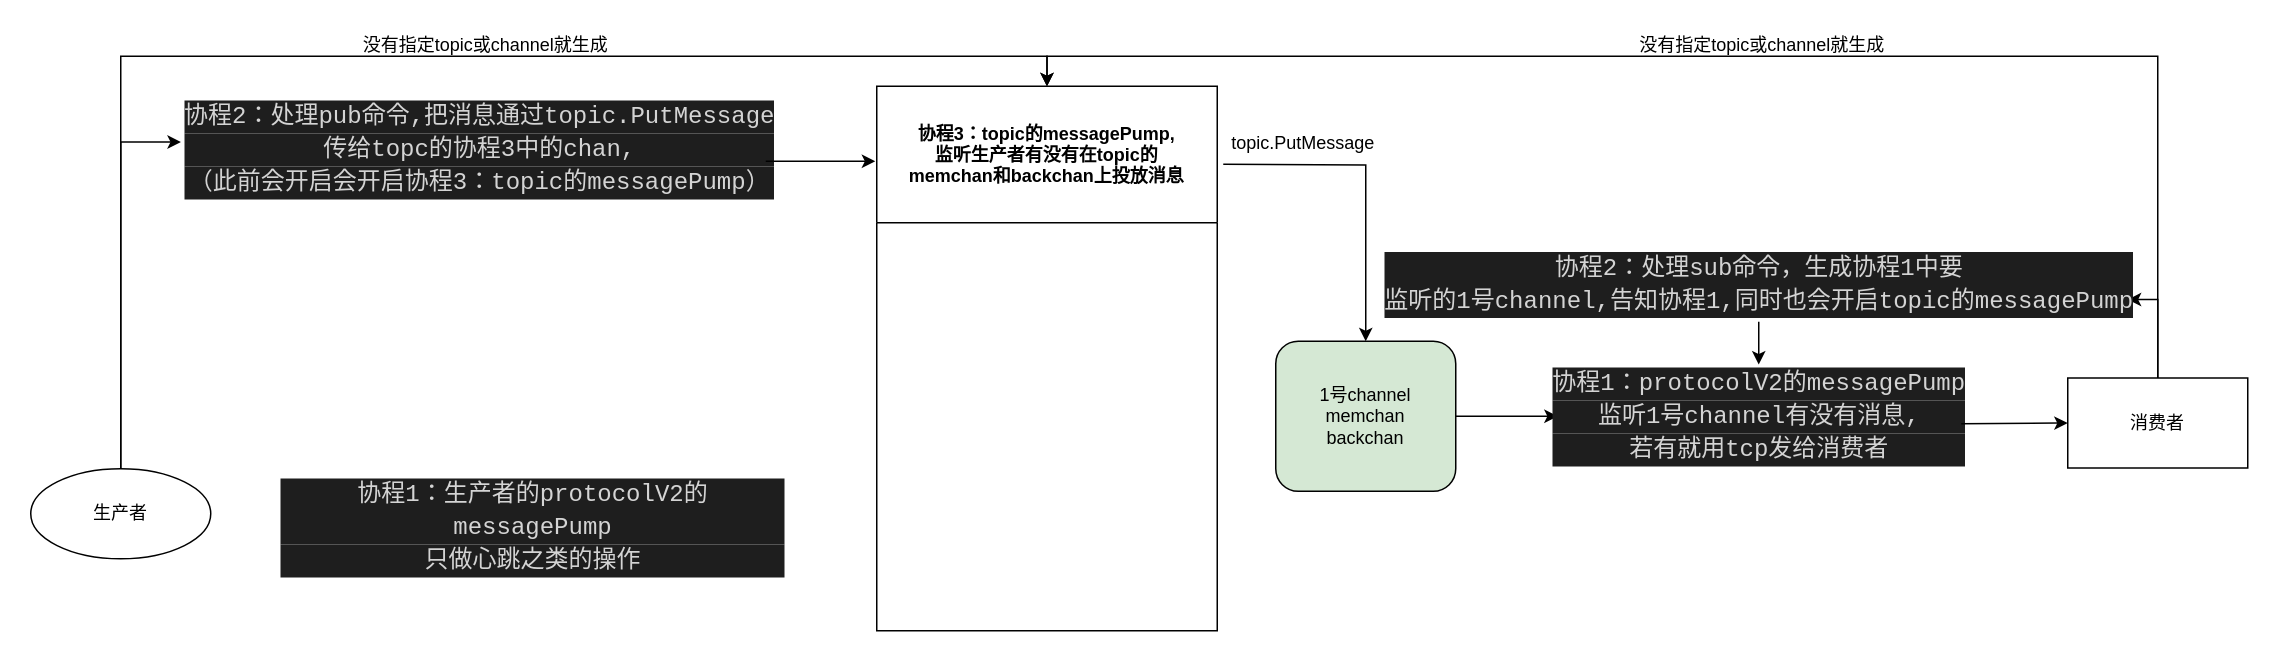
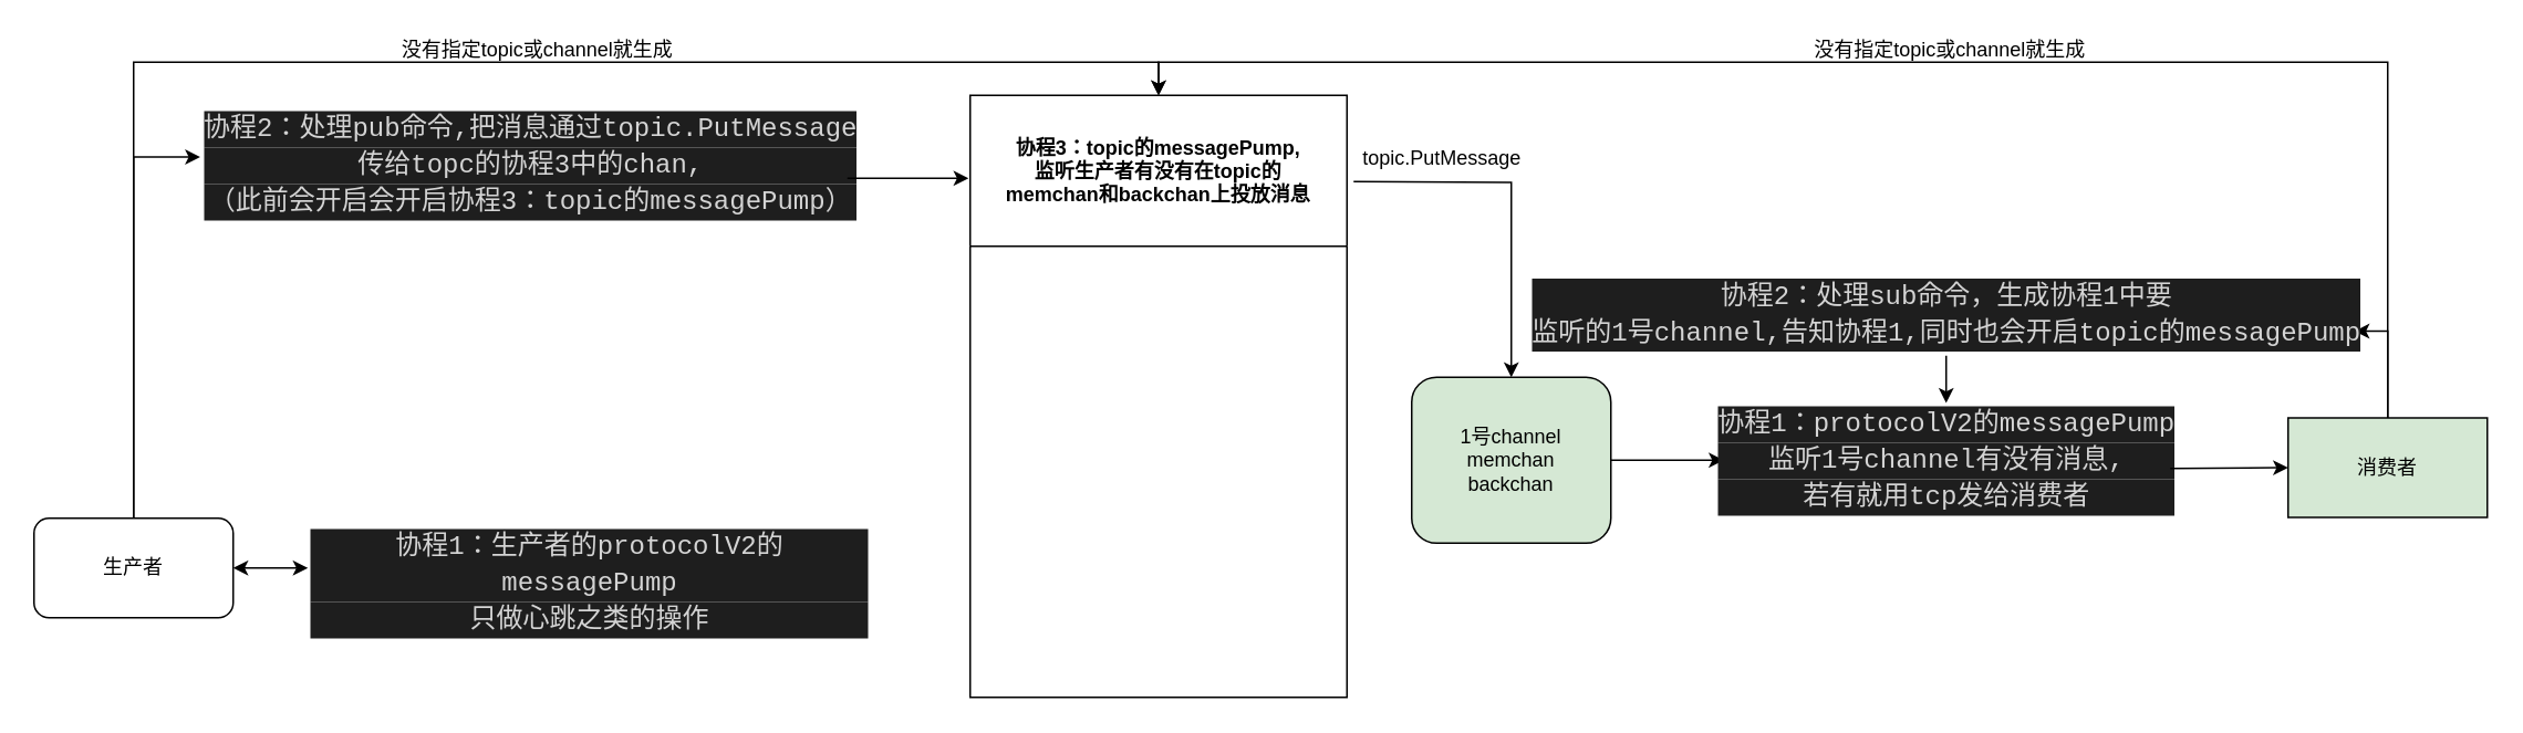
  <mxCell id="0" />
  <mxCell id="1" parent="0" />
  <mxCell id="2" style="edgeStyle=orthogonalEdgeStyle;rounded=0;orthogonalLoop=1;jettySize=auto;html=1;entryX=0.5;entryY=0;entryDx=0;entryDy=0;" parent="1" target="4" edge="1"><mxGeometry relative="1" as="geometry"><mxPoint x="815" y="109" as="sourcePoint" /><mxPoint x="816.902" y="105.649" as="targetPoint" /></mxGeometry></mxCell>
  <mxCell id="3" style="edgeStyle=orthogonalEdgeStyle;rounded=0;orthogonalLoop=1;jettySize=auto;html=1;exitX=1;exitY=0.5;exitDx=0;exitDy=0;" parent="1" source="4" target="8" edge="1"><mxGeometry relative="1" as="geometry" /></mxCell>
  <mxCell id="4" value="1号channel&lt;br&gt;memchan&lt;br&gt;backchan" style="rounded=1;whiteSpace=wrap;html=1;fillColor=#d5e8d4;" parent="1" vertex="1"><mxGeometry x="850" y="227" width="120" height="100" as="geometry" /></mxCell>
  <mxCell id="5" style="edgeStyle=orthogonalEdgeStyle;rounded=0;orthogonalLoop=1;jettySize=auto;html=1;exitX=0.5;exitY=0;exitDx=0;exitDy=0;entryX=1.002;entryY=0.704;entryDx=0;entryDy=0;entryPerimeter=0;" parent="1" source="7" target="14" edge="1"><mxGeometry relative="1" as="geometry" /></mxCell>
  <mxCell id="6" style="edgeStyle=orthogonalEdgeStyle;rounded=0;orthogonalLoop=1;jettySize=auto;html=1;exitX=0.5;exitY=0;exitDx=0;exitDy=0;entryX=0.5;entryY=0;entryDx=0;entryDy=0;" parent="1" source="7" target="19" edge="1"><mxGeometry relative="1" as="geometry" /></mxCell>
- <mxCell id="7" value="消费者" style="rounded=0;whiteSpace=wrap;html=1;" parent="1" vertex="1"><mxGeometry x="1378" y="251.5" width="120" height="60" as="geometry" /></mxCell>
+ <mxCell id="7" value="消费者" style="rounded=0;whiteSpace=wrap;html=1;fillColor=#d5e8d4;" parent="1" vertex="1"><mxGeometry x="1378" y="251.5" width="120" height="60" as="geometry" /></mxCell>
  <mxCell id="8" value="&lt;div style=&quot;color: rgb(212 , 212 , 212) ; background-color: rgb(30 , 30 , 30) ; font-family: &amp;#34;consolas&amp;#34; , &amp;#34;courier new&amp;#34; , monospace ; font-size: 16px ; line-height: 22px&quot;&gt;协程1：protocolV2的messagePump&lt;/div&gt;&lt;div style=&quot;color: rgb(212 , 212 , 212) ; background-color: rgb(30 , 30 , 30) ; font-family: &amp;#34;consolas&amp;#34; , &amp;#34;courier new&amp;#34; , monospace ; font-size: 16px ; line-height: 22px&quot;&gt;监听1号channel有没有消息,&lt;/div&gt;&lt;div style=&quot;color: rgb(212 , 212 , 212) ; background-color: rgb(30 , 30 , 30) ; font-family: &amp;#34;consolas&amp;#34; , &amp;#34;courier new&amp;#34; , monospace ; font-size: 16px ; line-height: 22px&quot;&gt;若有就用tcp发给消费者&lt;/div&gt;" style="text;html=1;align=center;verticalAlign=middle;resizable=0;points=[];autosize=1;" parent="1" vertex="1"><mxGeometry x="1038" y="242.5" width="268" height="69" as="geometry" /></mxCell>
  <mxCell id="9" style="edgeStyle=orthogonalEdgeStyle;rounded=0;orthogonalLoop=1;jettySize=auto;html=1;exitX=0.5;exitY=0;exitDx=0;exitDy=0;entryX=-0.01;entryY=0.431;entryDx=0;entryDy=0;entryPerimeter=0;" parent="1" source="11" target="18" edge="1"><mxGeometry relative="1" as="geometry"><Array as="points"><mxPoint x="80" y="94" /></Array></mxGeometry></mxCell>
  <mxCell id="10" style="edgeStyle=orthogonalEdgeStyle;rounded=0;orthogonalLoop=1;jettySize=auto;html=1;exitX=0.5;exitY=0;exitDx=0;exitDy=0;entryX=0.5;entryY=0;entryDx=0;entryDy=0;" parent="1" source="11" target="19" edge="1"><mxGeometry relative="1" as="geometry"><mxPoint x="710.6" y="54.4" as="targetPoint" /></mxGeometry></mxCell>
- <mxCell id="11" value="生产者" style="ellipse;whiteSpace=wrap;html=1;" parent="1" vertex="1"><mxGeometry x="20" y="312" width="120" height="60" as="geometry" /></mxCell>
+ <mxCell id="11" value="生产者" style="rounded=1;whiteSpace=wrap;html=1;" parent="1" vertex="1"><mxGeometry x="20" y="312" width="120" height="60" as="geometry" /></mxCell>
  <mxCell id="12" value="&lt;div style=&quot;font-style: normal ; font-weight: 400 ; letter-spacing: normal ; text-align: center ; text-indent: 0px ; text-transform: none ; word-spacing: 0px ; color: rgb(212 , 212 , 212) ; background-color: rgb(30 , 30 , 30) ; font-family: &amp;#34;consolas&amp;#34; , &amp;#34;courier new&amp;#34; , monospace ; font-size: 16px ; line-height: 22px&quot;&gt;协程1：生产者的protocolV2的messagePump&lt;/div&gt;&lt;div style=&quot;font-style: normal ; font-weight: 400 ; letter-spacing: normal ; text-align: center ; text-indent: 0px ; text-transform: none ; word-spacing: 0px ; color: rgb(212 , 212 , 212) ; background-color: rgb(30 , 30 , 30) ; font-family: &amp;#34;consolas&amp;#34; , &amp;#34;courier new&amp;#34; , monospace ; font-size: 16px ; line-height: 22px&quot;&gt;只做心跳之类的操作&lt;/div&gt;" style="text;whiteSpace=wrap;html=1;" parent="1" vertex="1"><mxGeometry x="185" y="312" width="338" height="60" as="geometry" /></mxCell>
  <mxCell id="13" value="" style="edgeStyle=orthogonalEdgeStyle;rounded=0;orthogonalLoop=1;jettySize=auto;html=1;" parent="1" source="14" target="8" edge="1"><mxGeometry relative="1" as="geometry" /></mxCell>
  <mxCell id="14" value="&lt;div style=&quot;color: rgb(212 , 212 , 212) ; background-color: rgb(30 , 30 , 30) ; font-family: &amp;#34;consolas&amp;#34; , &amp;#34;courier new&amp;#34; , monospace ; font-size: 16px ; line-height: 22px&quot;&gt;协程2：处理sub命令，生成协程1中要&lt;/div&gt;&lt;div style=&quot;color: rgb(212 , 212 , 212) ; background-color: rgb(30 , 30 , 30) ; font-family: &amp;#34;consolas&amp;#34; , &amp;#34;courier new&amp;#34; , monospace ; font-size: 16px ; line-height: 22px&quot;&gt;监听的1号channel,告知协程1,同时也会开启topic的messagePump&lt;/div&gt;" style="text;html=1;align=center;verticalAlign=middle;resizable=0;points=[];autosize=1;" parent="1" vertex="1"><mxGeometry x="927" y="164" width="490" height="50" as="geometry" /></mxCell>
  <mxCell id="15" value="&lt;div style=&quot;color: rgb(212 , 212 , 212) ; background-color: rgb(30 , 30 , 30) ; font-family: &amp;#34;consolas&amp;#34; , &amp;#34;courier new&amp;#34; , monospace ; font-size: 16px ; line-height: 22px&quot;&gt;&lt;br&gt;&lt;/div&gt;" style="text;html=1;align=center;verticalAlign=middle;resizable=0;points=[];autosize=1;" parent="1" vertex="1"><mxGeometry x="740" y="89" width="10" height="26" as="geometry" /></mxCell>
  <mxCell id="16" value="没有指定topic或channel就生成" style="text;html=1;align=center;verticalAlign=middle;resizable=0;points=[];autosize=1;" parent="1" vertex="1"><mxGeometry x="1084" y="20" width="180" height="20" as="geometry" /></mxCell>
  <mxCell id="17" value="没有指定topic或channel就生成" style="text;html=1;align=center;verticalAlign=middle;resizable=0;points=[];autosize=1;" parent="1" vertex="1"><mxGeometry x="233" y="20" width="180" height="20" as="geometry" /></mxCell>
  <mxCell id="18" value="&lt;div style=&quot;color: rgb(212 , 212 , 212) ; background-color: rgb(30 , 30 , 30) ; font-family: &amp;#34;consolas&amp;#34; , &amp;#34;courier new&amp;#34; , monospace ; font-size: 16px ; line-height: 22px&quot;&gt;协程2：处理pub命令,把消息通过topic.PutMessage&lt;/div&gt;&lt;div style=&quot;color: rgb(212 , 212 , 212) ; background-color: rgb(30 , 30 , 30) ; font-family: &amp;#34;consolas&amp;#34; , &amp;#34;courier new&amp;#34; , monospace ; font-size: 16px ; line-height: 22px&quot;&gt;传给topc的协程3中的chan,&lt;/div&gt;&lt;div style=&quot;color: rgb(212 , 212 , 212) ; background-color: rgb(30 , 30 , 30) ; font-family: &amp;#34;consolas&amp;#34; , &amp;#34;courier new&amp;#34; , monospace ; font-size: 16px ; line-height: 22px&quot;&gt;（此前会开启会开启协程3：topic的messagePump）&lt;/div&gt;" style="text;html=1;align=center;verticalAlign=middle;resizable=0;points=[];autosize=1;" parent="1" vertex="1"><mxGeometry x="124" y="64" width="390" height="70" as="geometry" /></mxCell>
  <mxCell id="19" value="协程3：topic的messagePump,&#10;监听生产者有没有在topic的&#10;memchan和backchan上投放消息" style="swimlane;startSize=91;" parent="1" vertex="1"><mxGeometry x="584" y="57" width="227" height="363" as="geometry"><mxRectangle x="-206" y="293" width="210" height="91" as="alternateBounds" /></mxGeometry></mxCell>
  <mxCell id="20" value="" style="endArrow=classic;html=1;" parent="1" edge="1"><mxGeometry width="50" height="50" relative="1" as="geometry"><mxPoint x="510" y="107" as="sourcePoint" /><mxPoint x="583" y="107" as="targetPoint" /></mxGeometry></mxCell>
  <mxCell id="21" value="topic.PutMessage" style="text;html=1;align=center;verticalAlign=middle;resizable=0;points=[];autosize=1;" parent="1" vertex="1"><mxGeometry x="815" y="86" width="105" height="18" as="geometry" /></mxCell>
  <mxCell id="22" value="" style="endArrow=classic;html=1;entryX=0;entryY=0.5;entryDx=0;entryDy=0;" parent="1" target="7" edge="1"><mxGeometry width="50" height="50" relative="1" as="geometry"><mxPoint x="1307" y="282" as="sourcePoint" /><mxPoint x="1340" y="261" as="targetPoint" /><Array as="points" /></mxGeometry></mxCell>
+ <mxCell id="23" value="" style="endArrow=classic;startArrow=classic;html=1;exitX=1;exitY=0.5;exitDx=0;exitDy=0;entryX=0;entryY=0.5;entryDx=0;entryDy=0;" parent="1" source="11" target="12" edge="1"><mxGeometry width="50" height="50" relative="1" as="geometry"><mxPoint x="158" y="308" as="sourcePoint" /><mxPoint x="208" y="258" as="targetPoint" /></mxGeometry></mxCell>
